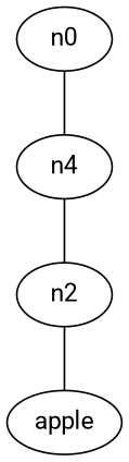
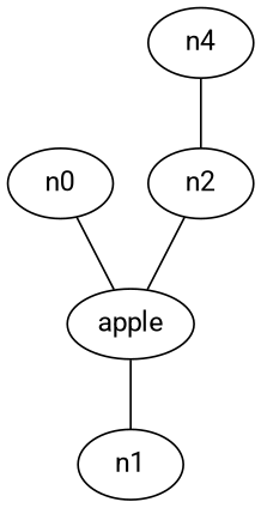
  strict graph {
    fontname=Roboto
    node [fontname=Roboto]
    edge [fontname=Roboto]
    n0
    n4
    n2
    apple
-   n0 -- n4
+   n1
+   n0 -- apple
    n4 -- n2
    n2 -- apple
+   apple -- n1
  }
